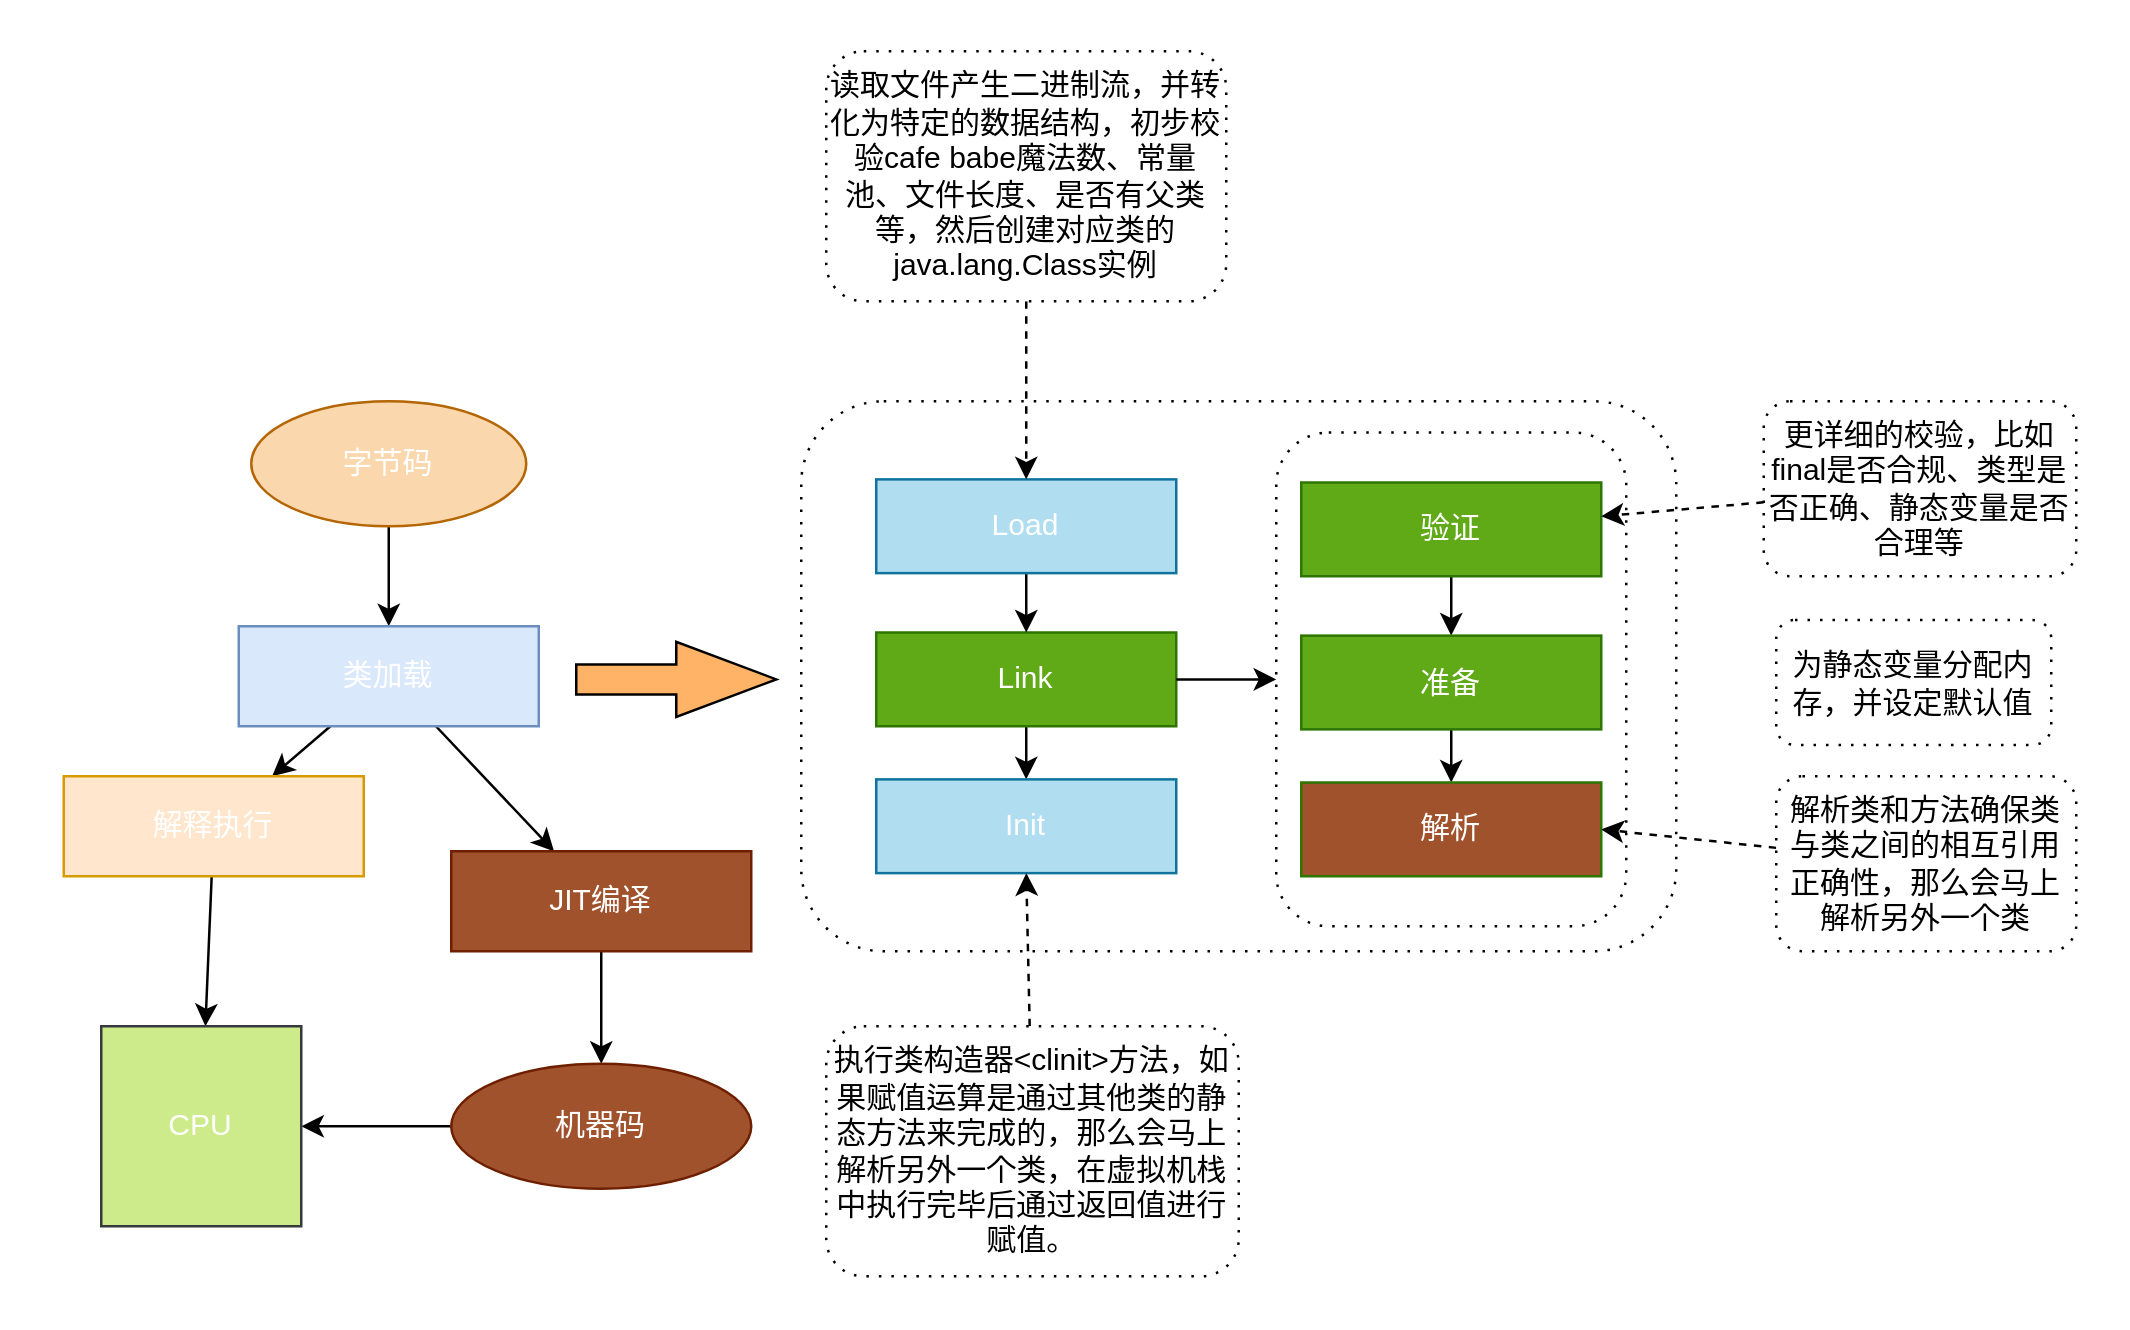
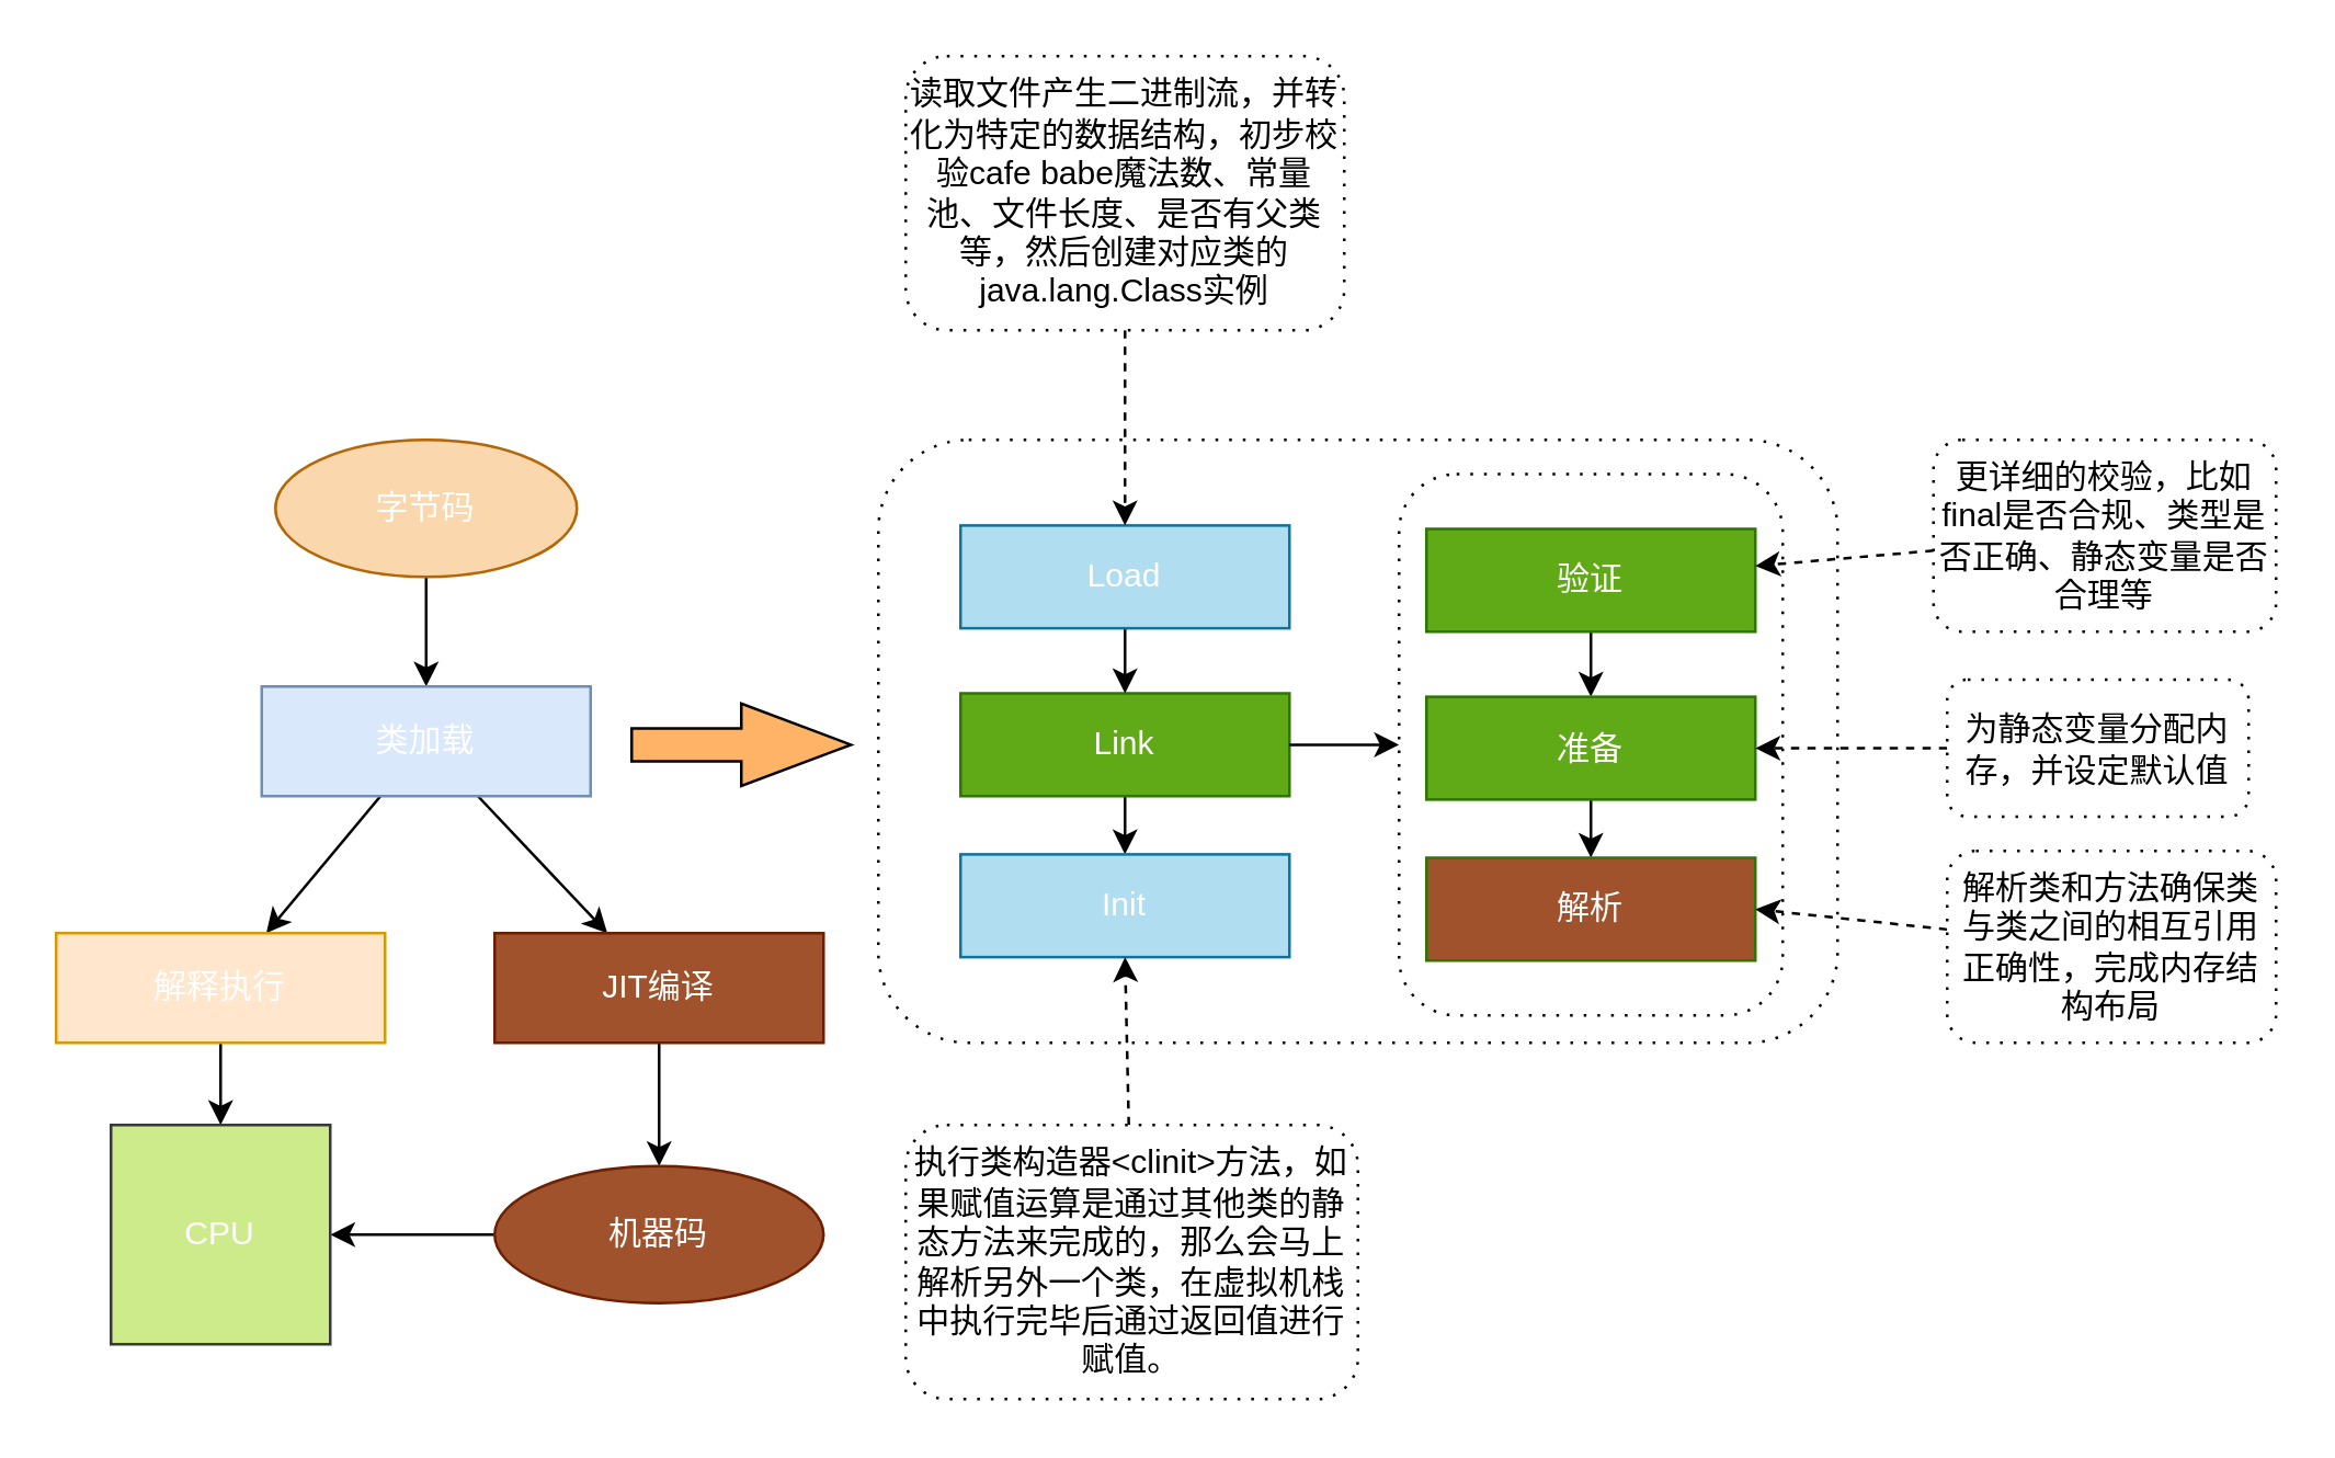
  <mxCell id="0" />
  <mxCell id="1" parent="0" />
  <mxCell id="2" value="" style="shape=ext;rounded=1;html=1;whiteSpace=wrap;dashed=1;dashPattern=1 4;" parent="1" vertex="1"><mxGeometry x="320" y="160" width="350" height="220" as="geometry" /></mxCell>
  <mxCell id="3" value="" style="shape=ext;rounded=1;html=1;whiteSpace=wrap;dashed=1;dashPattern=1 4;" parent="1" vertex="1"><mxGeometry x="510" y="172.5" width="140" height="197.5" as="geometry" /></mxCell>
  <mxCell id="4" value="" style="edgeStyle=orthogonalEdgeStyle;rounded=0;orthogonalLoop=1;jettySize=auto;html=1;" parent="1" source="5" target="8" edge="1"><mxGeometry relative="1" as="geometry" /></mxCell>
  <mxCell id="5" value="&lt;font color=&quot;#ffffff&quot;&gt;字节码&lt;/font&gt;" style="ellipse;whiteSpace=wrap;html=1;fillColor=#fad7ac;strokeColor=#b46504;" parent="1" vertex="1"><mxGeometry x="100" y="160" width="110" height="50" as="geometry" /></mxCell>
  <mxCell id="6" value="" style="rounded=0;orthogonalLoop=1;jettySize=auto;html=1;" parent="1" source="8" target="10" edge="1"><mxGeometry relative="1" as="geometry" /></mxCell>
  <mxCell id="7" style="rounded=0;orthogonalLoop=1;jettySize=auto;html=1;" parent="1" source="8" target="12" edge="1"><mxGeometry relative="1" as="geometry" /></mxCell>
  <mxCell id="8" value="&lt;font color=&quot;#ffffff&quot;&gt;类加载&lt;/font&gt;" style="rounded=0;whiteSpace=wrap;html=1;fillColor=#dae8fc;strokeColor=#6c8ebf;" parent="1" vertex="1"><mxGeometry x="95" y="250" width="120" height="40" as="geometry" /></mxCell>
  <mxCell id="9" value="" style="edgeStyle=none;rounded=0;orthogonalLoop=1;jettySize=auto;html=1;" parent="1" source="10" target="15" edge="1"><mxGeometry relative="1" as="geometry" /></mxCell>
- <mxCell id="10" value="&lt;font color=&quot;#ffffff&quot;&gt;解释执行&lt;/font&gt;" style="rounded=0;whiteSpace=wrap;html=1;fillColor=#ffe6cc;strokeColor=#d79b00;" parent="1" vertex="1"><mxGeometry x="25" y="310" width="120" height="40" as="geometry" /></mxCell>
+ <mxCell id="10" value="&lt;font color=&quot;#ffffff&quot;&gt;解释执行&lt;/font&gt;" style="rounded=0;whiteSpace=wrap;html=1;fillColor=#ffe6cc;strokeColor=#d79b00;" parent="1" vertex="1"><mxGeometry x="20" y="340" width="120" height="40" as="geometry" /></mxCell>
  <mxCell id="11" value="" style="edgeStyle=none;rounded=0;orthogonalLoop=1;jettySize=auto;html=1;" parent="1" source="12" target="14" edge="1"><mxGeometry relative="1" as="geometry" /></mxCell>
  <mxCell id="12" value="JIT编译" style="rounded=0;whiteSpace=wrap;html=1;fillColor=#a0522d;strokeColor=#6D1F00;fontColor=#ffffff;" parent="1" vertex="1"><mxGeometry x="180" y="340" width="120" height="40" as="geometry" /></mxCell>
  <mxCell id="13" value="" style="edgeStyle=none;rounded=0;orthogonalLoop=1;jettySize=auto;html=1;" parent="1" source="14" target="15" edge="1"><mxGeometry relative="1" as="geometry" /></mxCell>
  <mxCell id="14" value="机器码" style="ellipse;whiteSpace=wrap;html=1;fillColor=#a0522d;strokeColor=#6D1F00;fontColor=#ffffff;" parent="1" vertex="1"><mxGeometry x="180" y="425" width="120" height="50" as="geometry" /></mxCell>
  <mxCell id="15" value="&lt;font color=&quot;#ffffff&quot;&gt;CPU&lt;/font&gt;" style="whiteSpace=wrap;html=1;aspect=fixed;fillColor=#cdeb8b;strokeColor=#36393d;" parent="1" vertex="1"><mxGeometry x="40" y="410" width="80" height="80" as="geometry" /></mxCell>
  <mxCell id="16" style="edgeStyle=none;rounded=0;orthogonalLoop=1;jettySize=auto;html=1;" parent="1" source="17" target="18" edge="1"><mxGeometry relative="1" as="geometry" /></mxCell>
  <mxCell id="17" value="Link" style="rounded=0;whiteSpace=wrap;html=1;fillColor=#60a917;strokeColor=#2D7600;fontColor=#ffffff;" parent="1" vertex="1"><mxGeometry x="350" y="252.5" width="120" height="37.5" as="geometry" /></mxCell>
  <mxCell id="18" value="&lt;font color=&quot;#ffffff&quot;&gt;Init&lt;/font&gt;" style="rounded=0;whiteSpace=wrap;html=1;fillColor=#b1ddf0;strokeColor=#10739e;" parent="1" vertex="1"><mxGeometry x="350" y="311.25" width="120" height="37.5" as="geometry" /></mxCell>
  <mxCell id="19" value="" style="edgeStyle=none;rounded=0;orthogonalLoop=1;jettySize=auto;html=1;" parent="1" source="20" target="17" edge="1"><mxGeometry relative="1" as="geometry" /></mxCell>
  <mxCell id="20" value="&lt;font color=&quot;#ffffff&quot;&gt;Load&lt;/font&gt;" style="rounded=0;whiteSpace=wrap;html=1;fillColor=#b1ddf0;strokeColor=#10739e;" parent="1" vertex="1"><mxGeometry x="350" y="191.25" width="120" height="37.5" as="geometry" /></mxCell>
  <mxCell id="21" style="edgeStyle=none;rounded=0;orthogonalLoop=1;jettySize=auto;html=1;" parent="1" source="22" target="24" edge="1"><mxGeometry relative="1" as="geometry" /></mxCell>
  <mxCell id="22" value="验证" style="rounded=0;whiteSpace=wrap;html=1;fillColor=#60a917;strokeColor=#2D7600;fontColor=#ffffff;" parent="1" vertex="1"><mxGeometry x="520" y="192.5" width="120" height="37.5" as="geometry" /></mxCell>
  <mxCell id="23" style="edgeStyle=none;rounded=0;orthogonalLoop=1;jettySize=auto;html=1;" parent="1" source="24" target="25" edge="1"><mxGeometry relative="1" as="geometry" /></mxCell>
  <mxCell id="24" value="准备" style="rounded=0;whiteSpace=wrap;html=1;fillColor=#60a917;strokeColor=#2D7600;fontColor=#ffffff;" parent="1" vertex="1"><mxGeometry x="520" y="253.75" width="120" height="37.5" as="geometry" /></mxCell>
  <mxCell id="25" value="解析" style="rounded=0;whiteSpace=wrap;html=1;fillColor=#a0522d;strokeColor=#2D7600;fontColor=#ffffff;" parent="1" vertex="1"><mxGeometry x="520" y="312.5" width="120" height="37.5" as="geometry" /></mxCell>
  <mxCell id="26" value="" style="endArrow=classic;html=1;exitX=1;exitY=0.5;exitDx=0;exitDy=0;entryX=0;entryY=0.5;entryDx=0;entryDy=0;" parent="1" source="17" target="3" edge="1"><mxGeometry width="50" height="50" relative="1" as="geometry"><mxPoint x="400" y="390" as="sourcePoint" /><mxPoint x="450" y="340" as="targetPoint" /></mxGeometry></mxCell>
  <mxCell id="27" style="edgeStyle=none;rounded=0;orthogonalLoop=1;jettySize=auto;html=1;dashed=1;" parent="1" source="28" target="20" edge="1"><mxGeometry relative="1" as="geometry" /></mxCell>
  <mxCell id="28" value="读取文件产生二进制流，并转化为特定的数据结构，初步校验cafe babe魔法数、常量池、文件长度、是否有父类等，然后创建对应类的java.lang.Class实例" style="shape=ext;rounded=1;html=1;whiteSpace=wrap;dashed=1;dashPattern=1 4;" parent="1" vertex="1"><mxGeometry x="330" y="20" width="160" height="100" as="geometry" /></mxCell>
  <mxCell id="29" style="edgeStyle=none;rounded=0;orthogonalLoop=1;jettySize=auto;html=1;entryX=0.5;entryY=1;entryDx=0;entryDy=0;dashed=1;" parent="1" source="30" target="18" edge="1"><mxGeometry relative="1" as="geometry" /></mxCell>
  <mxCell id="30" value="执行类构造器&amp;lt;clinit&amp;gt;方法，如果赋值运算是通过其他类的静态方法来完成的，那么会马上解析另外一个类，在虚拟机栈中执行完毕后通过返回值进行赋值。" style="shape=ext;rounded=1;html=1;whiteSpace=wrap;dashed=1;dashPattern=1 4;" parent="1" vertex="1"><mxGeometry x="330" y="410" width="165" height="100" as="geometry" /></mxCell>
  <mxCell id="31" style="edgeStyle=none;rounded=0;orthogonalLoop=1;jettySize=auto;html=1;dashed=1;" parent="1" source="32" target="22" edge="1"><mxGeometry relative="1" as="geometry" /></mxCell>
  <mxCell id="32" value="更详细的校验，比如final是否合规、类型是否正确、静态变量是否合理等" style="shape=ext;rounded=1;html=1;whiteSpace=wrap;dashed=1;dashPattern=1 4;" parent="1" vertex="1"><mxGeometry x="705" y="160" width="125" height="70" as="geometry" /></mxCell>
+ <mxCell id="33" style="edgeStyle=none;rounded=0;orthogonalLoop=1;jettySize=auto;html=1;dashed=1;" parent="1" source="34" target="24" edge="1"><mxGeometry relative="1" as="geometry" /></mxCell>
  <mxCell id="34" value="为静态变量分配内存，并设定默认值" style="shape=ext;rounded=1;html=1;whiteSpace=wrap;dashed=1;dashPattern=1 4;" parent="1" vertex="1"><mxGeometry x="710" y="247.5" width="110" height="50" as="geometry" /></mxCell>
  <mxCell id="35" style="edgeStyle=none;rounded=0;orthogonalLoop=1;jettySize=auto;html=1;entryX=1;entryY=0.5;entryDx=0;entryDy=0;dashed=1;" parent="1" source="36" target="25" edge="1"><mxGeometry relative="1" as="geometry" /></mxCell>
- <mxCell id="36" value="解析类和方法确保类与类之间的相互引用正确性，那么会马上解析另外一个类" style="shape=ext;rounded=1;html=1;whiteSpace=wrap;dashed=1;dashPattern=1 4;" parent="1" vertex="1"><mxGeometry x="710" y="310" width="120" height="70" as="geometry" /></mxCell>
+ <mxCell id="36" value="解析类和方法确保类与类之间的相互引用正确性，完成内存结构布局" style="shape=ext;rounded=1;html=1;whiteSpace=wrap;dashed=1;dashPattern=1 4;" parent="1" vertex="1"><mxGeometry x="710" y="310" width="120" height="70" as="geometry" /></mxCell>
  <mxCell id="37" value="" style="html=1;shadow=0;dashed=0;align=center;verticalAlign=middle;shape=mxgraph.arrows2.arrow;dy=0.6;dx=40;notch=0;fillColor=#FFB366;" parent="1" vertex="1"><mxGeometry x="230" y="256.25" width="80" height="30" as="geometry" /></mxCell>
